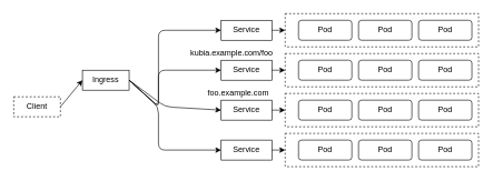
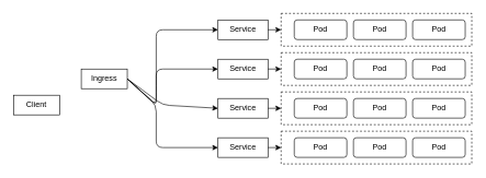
  <mxCell id="0" />
  <mxCell id="1" parent="0" />
  <mxCell id="2" value="" style="rounded=0;whiteSpace=wrap;html=1;dashed=1;" vertex="1" parent="1"><mxGeometry x="427" y="20" width="290" height="50" as="geometry" /></mxCell>
- <mxCell id="3" value="Client" style="rounded=0;whiteSpace=wrap;html=1;dashed=1;" vertex="1" parent="1"><mxGeometry x="20" y="145" width="70" height="30" as="geometry" /></mxCell>
+ <mxCell id="3" value="Client" style="rounded=0;whiteSpace=wrap;html=1;" vertex="1" parent="1"><mxGeometry x="20" y="145" width="70" height="30" as="geometry" /></mxCell>
  <mxCell id="4" value="Ingress" style="rounded=0;whiteSpace=wrap;html=1;" vertex="1" parent="1"><mxGeometry x="123" y="105" width="70" height="30" as="geometry" /></mxCell>
  <mxCell id="5" value="Service" style="rounded=0;whiteSpace=wrap;html=1;" vertex="1" parent="1"><mxGeometry x="331" y="30" width="76" height="30" as="geometry" /></mxCell>
  <mxCell id="6" value="Service" style="rounded=0;whiteSpace=wrap;html=1;" vertex="1" parent="1"><mxGeometry x="331" y="90" width="76" height="30" as="geometry" /></mxCell>
  <mxCell id="7" value="Service" style="rounded=0;whiteSpace=wrap;html=1;" vertex="1" parent="1"><mxGeometry x="331" y="150" width="76" height="30" as="geometry" /></mxCell>
  <mxCell id="8" value="Service" style="rounded=0;whiteSpace=wrap;html=1;" vertex="1" parent="1"><mxGeometry x="331" y="210" width="76" height="30" as="geometry" /></mxCell>
  <mxCell id="9" value="Pod" style="rounded=1;whiteSpace=wrap;html=1;" vertex="1" parent="1"><mxGeometry x="447" y="30" width="80" height="30" as="geometry" /></mxCell>
  <mxCell id="10" value="Pod" style="rounded=1;whiteSpace=wrap;html=1;" vertex="1" parent="1"><mxGeometry x="537" y="30" width="80" height="30" as="geometry" /></mxCell>
  <mxCell id="11" value="Pod" style="rounded=1;whiteSpace=wrap;html=1;" vertex="1" parent="1"><mxGeometry x="627" y="30" width="80" height="30" as="geometry" /></mxCell>
  <mxCell id="12" value="" style="rounded=0;whiteSpace=wrap;html=1;dashed=1;" vertex="1" parent="1"><mxGeometry x="427" y="80" width="290" height="50" as="geometry" /></mxCell>
  <mxCell id="13" value="Pod" style="rounded=1;whiteSpace=wrap;html=1;" vertex="1" parent="1"><mxGeometry x="447" y="90" width="80" height="30" as="geometry" /></mxCell>
  <mxCell id="14" value="Pod" style="rounded=1;whiteSpace=wrap;html=1;" vertex="1" parent="1"><mxGeometry x="537" y="90" width="80" height="30" as="geometry" /></mxCell>
  <mxCell id="15" value="Pod" style="rounded=1;whiteSpace=wrap;html=1;" vertex="1" parent="1"><mxGeometry x="627" y="90" width="80" height="30" as="geometry" /></mxCell>
  <mxCell id="16" value="" style="rounded=0;whiteSpace=wrap;html=1;dashed=1;" vertex="1" parent="1"><mxGeometry x="427" y="140" width="290" height="50" as="geometry" /></mxCell>
  <mxCell id="17" value="Pod" style="rounded=1;whiteSpace=wrap;html=1;" vertex="1" parent="1"><mxGeometry x="447" y="150" width="80" height="30" as="geometry" /></mxCell>
  <mxCell id="18" value="Pod" style="rounded=1;whiteSpace=wrap;html=1;" vertex="1" parent="1"><mxGeometry x="537" y="150" width="80" height="30" as="geometry" /></mxCell>
  <mxCell id="19" value="Pod" style="rounded=1;whiteSpace=wrap;html=1;" vertex="1" parent="1"><mxGeometry x="627" y="150" width="80" height="30" as="geometry" /></mxCell>
  <mxCell id="20" value="" style="rounded=0;whiteSpace=wrap;html=1;dashed=1;" vertex="1" parent="1"><mxGeometry x="427" y="200" width="290" height="50" as="geometry" /></mxCell>
  <mxCell id="21" value="Pod" style="rounded=1;whiteSpace=wrap;html=1;" vertex="1" parent="1"><mxGeometry x="447" y="210" width="80" height="30" as="geometry" /></mxCell>
  <mxCell id="22" value="Pod" style="rounded=1;whiteSpace=wrap;html=1;" vertex="1" parent="1"><mxGeometry x="537" y="210" width="80" height="30" as="geometry" /></mxCell>
  <mxCell id="23" value="Pod" style="rounded=1;whiteSpace=wrap;html=1;" vertex="1" parent="1"><mxGeometry x="627" y="210" width="80" height="30" as="geometry" /></mxCell>
  <mxCell id="24" value="" style="endArrow=classic;html=1;exitX=1;exitY=0.5;exitDx=0;exitDy=0;entryX=0;entryY=0.5;entryDx=0;entryDy=0;" edge="1" parent="1" source="5" target="2"><mxGeometry width="50" height="50" relative="1" as="geometry"><mxPoint x="307" y="290" as="sourcePoint" /><mxPoint x="357" y="240" as="targetPoint" /></mxGeometry></mxCell>
  <mxCell id="25" value="" style="endArrow=classic;html=1;exitX=1;exitY=0.5;exitDx=0;exitDy=0;entryX=0;entryY=0.5;entryDx=0;entryDy=0;" edge="1" parent="1" source="6" target="12"><mxGeometry width="50" height="50" relative="1" as="geometry"><mxPoint x="307" y="290" as="sourcePoint" /><mxPoint x="357" y="240" as="targetPoint" /></mxGeometry></mxCell>
  <mxCell id="26" value="" style="endArrow=classic;html=1;exitX=1;exitY=0.5;exitDx=0;exitDy=0;entryX=0;entryY=0.5;entryDx=0;entryDy=0;" edge="1" parent="1" source="7" target="16"><mxGeometry width="50" height="50" relative="1" as="geometry"><mxPoint x="307" y="290" as="sourcePoint" /><mxPoint x="357" y="240" as="targetPoint" /></mxGeometry></mxCell>
  <mxCell id="27" value="" style="endArrow=classic;html=1;exitX=1;exitY=0.5;exitDx=0;exitDy=0;entryX=0;entryY=0.5;entryDx=0;entryDy=0;" edge="1" parent="1" source="8" target="20"><mxGeometry width="50" height="50" relative="1" as="geometry"><mxPoint x="307" y="290" as="sourcePoint" /><mxPoint x="357" y="240" as="targetPoint" /></mxGeometry></mxCell>
  <mxCell id="28" value="" style="endArrow=classic;html=1;exitX=1;exitY=0.5;exitDx=0;exitDy=0;entryX=0;entryY=0.5;entryDx=0;entryDy=0;" edge="1" parent="1" source="4" target="5"><mxGeometry width="50" height="50" relative="1" as="geometry"><mxPoint x="307" y="290" as="sourcePoint" /><mxPoint x="357" y="240" as="targetPoint" /><Array as="points"><mxPoint x="237" y="160" /><mxPoint x="237" y="120" /><mxPoint x="237" y="45" /></Array></mxGeometry></mxCell>
  <mxCell id="29" value="" style="endArrow=classic;html=1;exitX=1;exitY=0.5;exitDx=0;exitDy=0;entryX=0;entryY=0.5;entryDx=0;entryDy=0;" edge="1" parent="1" source="4" target="6"><mxGeometry width="50" height="50" relative="1" as="geometry"><mxPoint x="307" y="290" as="sourcePoint" /><mxPoint x="337" y="110" as="targetPoint" /><Array as="points"><mxPoint x="237" y="160" /><mxPoint x="237" y="150" /><mxPoint x="237" y="105" /></Array></mxGeometry></mxCell>
  <mxCell id="30" value="" style="endArrow=classic;html=1;exitX=1;exitY=0.5;exitDx=0;exitDy=0;entryX=0;entryY=0.5;entryDx=0;entryDy=0;" edge="1" parent="1" source="4" target="7"><mxGeometry width="50" height="50" relative="1" as="geometry"><mxPoint x="307" y="290" as="sourcePoint" /><mxPoint x="357" y="240" as="targetPoint" /><Array as="points"><mxPoint x="247" y="160" /></Array></mxGeometry></mxCell>
  <mxCell id="31" value="" style="endArrow=classic;html=1;exitX=1;exitY=0.5;exitDx=0;exitDy=0;entryX=0;entryY=0.5;entryDx=0;entryDy=0;" edge="1" parent="1" source="4" target="8"><mxGeometry width="50" height="50" relative="1" as="geometry"><mxPoint x="307" y="290" as="sourcePoint" /><mxPoint x="327" y="230" as="targetPoint" /><Array as="points"><mxPoint x="237" y="160" /><mxPoint x="237" y="225" /></Array></mxGeometry></mxCell>
- <mxCell id="32" value="kubia.example.com/foo" style="text;html=1;strokeColor=none;fillColor=none;align=center;verticalAlign=middle;whiteSpace=wrap;rounded=0;dashed=1;" vertex="1" parent="1"><mxGeometry x="297" y="70" width="100" height="20" as="geometry" /></mxCell>
- <mxCell id="33" value="foo.example.com" style="text;html=1;strokeColor=none;fillColor=none;align=center;verticalAlign=middle;whiteSpace=wrap;rounded=0;dashed=1;" vertex="1" parent="1"><mxGeometry x="307" y="130" width="100" height="20" as="geometry" /></mxCell>
- <mxCell id="34" value="" style="endArrow=classic;html=1;exitX=1;exitY=0.5;exitDx=0;exitDy=0;entryX=0;entryY=0.5;entryDx=0;entryDy=0;" edge="1" parent="1" source="3" target="4"><mxGeometry width="50" height="50" relative="1" as="geometry"><mxPoint x="257" y="290" as="sourcePoint" /><mxPoint x="307" y="240" as="targetPoint" /></mxGeometry></mxCell>
